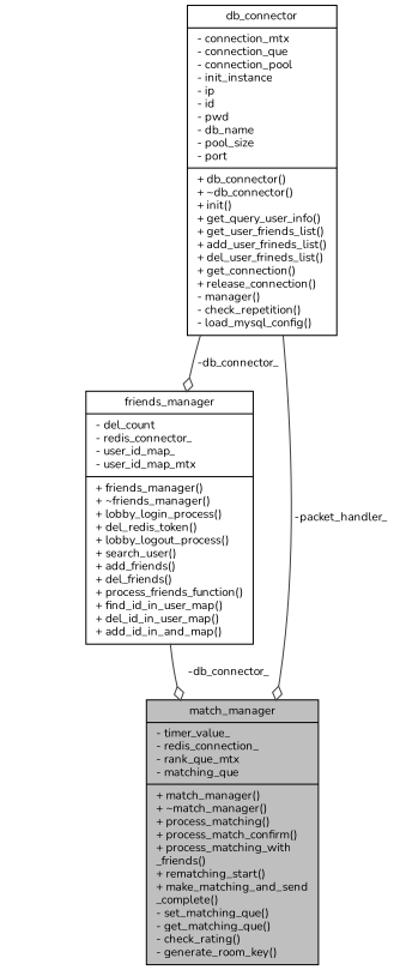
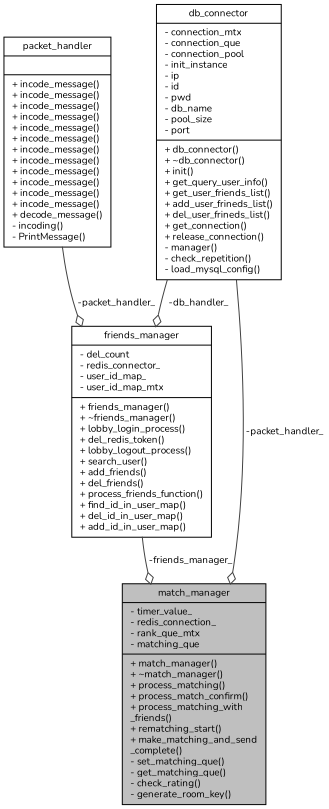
  digraph {
    fontname=Nunito
    node [color=black fillcolor=white fontname=Nunito fontsize=10 shape=record style=filled]
    edge [arrowhead=odiamond color=grey25 fontname=Nunito fontsize=10 labelfontname=Helvetica labelfontsize=10 style=solid]
    n1 [fillcolor=grey75 fontcolor=black height=0.2 label="{match_manager\n|- timer_value_\l- redis_connection_\l- rank_que_mtx\l- matching_que\l|+ match_manager()\l+ ~match_manager()\l+ process_matching()\l+ process_match_confirm()\l+ process_matching_with\l_friends()\l+ rematching_start()\l+ make_matching_and_send\l_complete()\l- set_matching_que()\l- get_matching_que()\l- check_rating()\l- generate_room_key()\l}" width=0.4]
-   n2 [height=0.2 label="{friends_manager\n|- del_count\l- redis_connector_\l- user_id_map_\l- user_id_map_mtx\l|+ friends_manager()\l+ ~friends_manager()\l+ lobby_login_process()\l+ del_redis_token()\l+ lobby_logout_process()\l+ search_user()\l+ add_friends()\l+ del_friends()\l+ process_friends_function()\l+ find_id_in_user_map()\l+ del_id_in_user_map()\l+ add_id_in_and_map()\l}" width=0.4]
+   n2 [height=0.2 label="{friends_manager\n|- del_count\l- redis_connector_\l- user_id_map_\l- user_id_map_mtx\l|+ friends_manager()\l+ ~friends_manager()\l+ lobby_login_process()\l+ del_redis_token()\l+ lobby_logout_process()\l+ search_user()\l+ add_friends()\l+ del_friends()\l+ process_friends_function()\l+ find_id_in_user_map()\l+ del_id_in_user_map()\l+ add_id_in_user_map()\l}" width=0.4]
+   n3 [height=0.2 label="{packet_handler\n||+ incode_message()\l+ incode_message()\l+ incode_message()\l+ incode_message()\l+ incode_message()\l+ incode_message()\l+ incode_message()\l+ incode_message()\l+ incode_message()\l+ incode_message()\l+ incode_message()\l+ incode_message()\l+ decode_message()\l- incoding()\l- PrintMessage()\l}" width=0.4]
    n4 [height=0.2 label="{db_connector\n|- connection_mtx\l- connection_que\l- connection_pool\l- init_instance\l- ip\l- id\l- pwd\l- db_name\l- pool_size\l- port\l|+ db_connector()\l+ ~db_connector()\l+ init()\l+ get_query_user_info()\l+ get_user_friends_list()\l+ add_user_frineds_list()\l+ del_user_frineds_list()\l+ get_connection()\l+ release_connection()\l- manager()\l- check_repetition()\l- load_mysql_config()\l}" width=0.4]
-   n2 -> n1 [label=" -db_connector_"]
+   n2 -> n1 [label=" -friends_manager_"]
+   n3 -> n2 [label=" -packet_handler_"]
    n4 -> n1 [label=" -packet_handler_"]
-   n4 -> n2 [label=" -db_connector_"]
+   n4 -> n2 [label=" -db_handler_"]
  }
